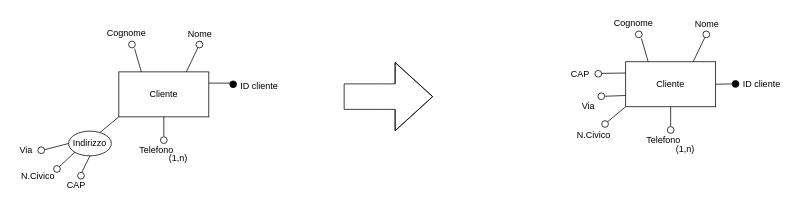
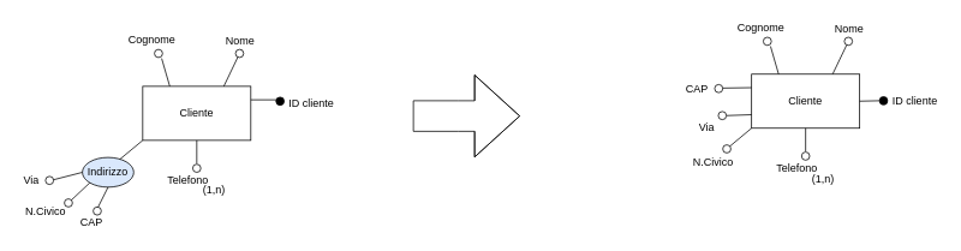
  <mxCell id="0" />
  <mxCell id="1" parent="0" />
  <mxCell id="2" value="Cliente" style="rounded=0;whiteSpace=wrap;html=1;fillColor=#FFFFFF;" parent="1" vertex="1"><mxGeometry x="158" y="95" width="120" height="60" as="geometry" /></mxCell>
  <mxCell id="3" value="" style="endArrow=none;html=1;entryX=0.5;entryY=1;entryDx=0;entryDy=0;" parent="1" target="2" edge="1"><mxGeometry width="50" height="50" relative="1" as="geometry"><mxPoint x="218" y="181" as="sourcePoint" /><mxPoint x="469" y="79" as="targetPoint" /></mxGeometry></mxCell>
  <mxCell id="4" value="" style="endArrow=none;html=1;entryX=0;entryY=1;entryDx=0;entryDy=0;" parent="1" target="2" edge="1"><mxGeometry width="50" height="50" relative="1" as="geometry"><mxPoint x="129" y="179" as="sourcePoint" /><mxPoint x="469" y="79" as="targetPoint" /></mxGeometry></mxCell>
- <mxCell id="5" value="Indirizzo&lt;br&gt;" style="ellipse;whiteSpace=wrap;html=1;fillColor=#FFFFFF;" parent="1" vertex="1"><mxGeometry x="91" y="174" width="57" height="33" as="geometry" /></mxCell>
+ <mxCell id="5" value="Indirizzo&lt;br&gt;" style="ellipse;whiteSpace=wrap;html=1;fillColor=#dae8fc;" parent="1" vertex="1"><mxGeometry x="91" y="174" width="57" height="33" as="geometry" /></mxCell>
  <mxCell id="6" value="" style="endArrow=none;html=1;exitX=0;exitY=1;exitDx=0;exitDy=0;" parent="1" source="11" edge="1"><mxGeometry width="50" height="50" relative="1" as="geometry"><mxPoint x="419" y="322" as="sourcePoint" /><mxPoint x="74" y="224" as="targetPoint" /></mxGeometry></mxCell>
  <mxCell id="7" value="" style="endArrow=none;html=1;exitX=0.5;exitY=1;exitDx=0;exitDy=0;" parent="1" source="5" edge="1"><mxGeometry width="50" height="50" relative="1" as="geometry"><mxPoint x="419" y="322" as="sourcePoint" /><mxPoint x="107" y="232" as="targetPoint" /></mxGeometry></mxCell>
  <mxCell id="8" value="" style="endArrow=none;html=1;exitX=0;exitY=0.5;exitDx=0;exitDy=0;" parent="1" source="5" edge="1"><mxGeometry width="50" height="50" relative="1" as="geometry"><mxPoint x="419" y="322" as="sourcePoint" /><mxPoint x="58" y="199" as="targetPoint" /></mxGeometry></mxCell>
  <mxCell id="9" value="" style="ellipse;whiteSpace=wrap;html=1;aspect=fixed;fillColor=#FFFFFF;" parent="1" vertex="1"><mxGeometry x="50" y="195" width="9" height="9" as="geometry" /></mxCell>
  <mxCell id="10" value="" style="ellipse;whiteSpace=wrap;html=1;aspect=fixed;fillColor=#FFFFFF;" parent="1" vertex="1"><mxGeometry x="103" y="229" width="9" height="9" as="geometry" /></mxCell>
  <mxCell id="11" value="" style="ellipse;whiteSpace=wrap;html=1;aspect=fixed;fillColor=#FFFFFF;" parent="1" vertex="1"><mxGeometry x="71" y="220" width="9" height="9" as="geometry" /></mxCell>
  <mxCell id="12" value="" style="endArrow=none;html=1;exitX=0;exitY=1;exitDx=0;exitDy=0;" parent="1" source="5" target="11" edge="1"><mxGeometry width="50" height="50" relative="1" as="geometry"><mxPoint x="99.216" y="202.091" as="sourcePoint" /><mxPoint x="74" y="224" as="targetPoint" /></mxGeometry></mxCell>
  <mxCell id="13" value="Via" style="text;html=1;align=center;verticalAlign=middle;resizable=0;points=[];autosize=1;" parent="1" vertex="1"><mxGeometry x="20" y="190.5" width="27" height="18" as="geometry" /></mxCell>
  <mxCell id="14" value="N.Civico" style="text;html=1;align=center;verticalAlign=middle;resizable=0;points=[];autosize=1;" parent="1" vertex="1"><mxGeometry x="22" y="224.5" width="55" height="18" as="geometry" /></mxCell>
  <mxCell id="15" value="CAP" style="text;html=1;align=center;verticalAlign=middle;resizable=0;points=[];autosize=1;" parent="1" vertex="1"><mxGeometry x="83" y="238" width="35" height="18" as="geometry" /></mxCell>
  <mxCell id="16" value="" style="ellipse;whiteSpace=wrap;html=1;aspect=fixed;fillColor=#FFFFFF;" parent="1" vertex="1"><mxGeometry x="213.5" y="181.5" width="9" height="9" as="geometry" /></mxCell>
  <mxCell id="17" value="Telefono" style="text;html=1;align=center;verticalAlign=middle;resizable=0;points=[];autosize=1;" parent="1" vertex="1"><mxGeometry x="180" y="190.5" width="55" height="18" as="geometry" /></mxCell>
  <mxCell id="18" value="(1,n)" style="text;html=1;align=center;verticalAlign=middle;resizable=0;points=[];autosize=1;" parent="1" vertex="1"><mxGeometry x="219" y="202" width="35" height="18" as="geometry" /></mxCell>
  <mxCell id="19" value="" style="endArrow=none;html=1;exitX=0.75;exitY=0;exitDx=0;exitDy=0;" parent="1" source="20" edge="1"><mxGeometry width="50" height="50" relative="1" as="geometry"><mxPoint x="250" y="22" as="sourcePoint" /><mxPoint x="264" y="58" as="targetPoint" /></mxGeometry></mxCell>
  <mxCell id="20" value="" style="ellipse;whiteSpace=wrap;html=1;aspect=fixed;fillColor=#FFFFFF;" parent="1" vertex="1"><mxGeometry x="261" y="54" width="9" height="9" as="geometry" /></mxCell>
  <mxCell id="21" value="" style="endArrow=none;html=1;exitX=0.75;exitY=0;exitDx=0;exitDy=0;" parent="1" source="2" target="20" edge="1"><mxGeometry width="50" height="50" relative="1" as="geometry"><mxPoint x="248" y="95" as="sourcePoint" /><mxPoint x="264" y="58" as="targetPoint" /></mxGeometry></mxCell>
  <mxCell id="22" value="Nome" style="text;html=1;align=center;verticalAlign=middle;resizable=0;points=[];autosize=1;" parent="1" vertex="1"><mxGeometry x="244.5" y="36" width="42" height="18" as="geometry" /></mxCell>
  <mxCell id="23" value="" style="endArrow=none;html=1;exitX=0.25;exitY=0;exitDx=0;exitDy=0;" parent="1" source="2" edge="1"><mxGeometry width="50" height="50" relative="1" as="geometry"><mxPoint x="250" y="22" as="sourcePoint" /><mxPoint x="179" y="64" as="targetPoint" /></mxGeometry></mxCell>
  <mxCell id="24" value="" style="ellipse;whiteSpace=wrap;html=1;aspect=fixed;fillColor=#FFFFFF;" parent="1" vertex="1"><mxGeometry x="171" y="54" width="9" height="9" as="geometry" /></mxCell>
  <mxCell id="25" value="Cognome" style="text;html=1;align=center;verticalAlign=middle;resizable=0;points=[];autosize=1;" parent="1" vertex="1"><mxGeometry x="137" y="34" width="62" height="18" as="geometry" /></mxCell>
  <mxCell id="26" value="" style="endArrow=none;html=1;exitX=1;exitY=0.25;exitDx=0;exitDy=0;" parent="1" source="2" edge="1"><mxGeometry width="50" height="50" relative="1" as="geometry"><mxPoint x="278" y="155" as="sourcePoint" /><mxPoint x="309" y="110" as="targetPoint" /></mxGeometry></mxCell>
  <mxCell id="27" value="" style="ellipse;whiteSpace=wrap;html=1;aspect=fixed;fillColor=#000000;" parent="1" vertex="1"><mxGeometry x="306" y="107" width="9" height="9" as="geometry" /></mxCell>
  <mxCell id="28" value="ID cliente" style="text;html=1;align=center;verticalAlign=middle;resizable=0;points=[];autosize=1;" parent="1" vertex="1"><mxGeometry x="315" y="105" width="60" height="18" as="geometry" /></mxCell>
  <mxCell id="29" value="" style="shape=flexArrow;endArrow=classic;html=1;width=34;endSize=16.33;endWidth=56;" parent="1" edge="1"><mxGeometry width="50" height="50" relative="1" as="geometry"><mxPoint x="458" y="128" as="sourcePoint" /><mxPoint x="577" y="128" as="targetPoint" /><Array as="points"><mxPoint x="508" y="128" /></Array></mxGeometry></mxCell>
  <mxCell id="30" value="Cliente" style="rounded=0;whiteSpace=wrap;html=1;fillColor=#FFFFFF;" parent="1" vertex="1"><mxGeometry x="834" y="81.5" width="120" height="60" as="geometry" /></mxCell>
  <mxCell id="31" value="" style="endArrow=none;html=1;entryX=0.5;entryY=1;entryDx=0;entryDy=0;" parent="1" target="30" edge="1"><mxGeometry width="50" height="50" relative="1" as="geometry"><mxPoint x="894" y="167.5" as="sourcePoint" /><mxPoint x="1145" y="65.5" as="targetPoint" /></mxGeometry></mxCell>
  <mxCell id="32" value="" style="ellipse;whiteSpace=wrap;html=1;aspect=fixed;fillColor=#FFFFFF;" parent="1" vertex="1"><mxGeometry x="889.5" y="168" width="9" height="9" as="geometry" /></mxCell>
  <mxCell id="33" value="Telefono" style="text;html=1;align=center;verticalAlign=middle;resizable=0;points=[];autosize=1;" parent="1" vertex="1"><mxGeometry x="856" y="177" width="55" height="18" as="geometry" /></mxCell>
  <mxCell id="34" value="(1,n)" style="text;html=1;align=center;verticalAlign=middle;resizable=0;points=[];autosize=1;" parent="1" vertex="1"><mxGeometry x="895" y="188.5" width="35" height="18" as="geometry" /></mxCell>
  <mxCell id="35" value="" style="endArrow=none;html=1;exitX=0.75;exitY=0;exitDx=0;exitDy=0;" parent="1" source="36" edge="1"><mxGeometry width="50" height="50" relative="1" as="geometry"><mxPoint x="926" y="8.5" as="sourcePoint" /><mxPoint x="940" y="44.5" as="targetPoint" /></mxGeometry></mxCell>
  <mxCell id="36" value="" style="ellipse;whiteSpace=wrap;html=1;aspect=fixed;fillColor=#FFFFFF;" parent="1" vertex="1"><mxGeometry x="937" y="40.5" width="9" height="9" as="geometry" /></mxCell>
  <mxCell id="37" value="" style="endArrow=none;html=1;exitX=0.75;exitY=0;exitDx=0;exitDy=0;" parent="1" source="30" target="36" edge="1"><mxGeometry width="50" height="50" relative="1" as="geometry"><mxPoint x="924" y="81.5" as="sourcePoint" /><mxPoint x="940" y="44.5" as="targetPoint" /></mxGeometry></mxCell>
  <mxCell id="38" value="Nome" style="text;html=1;align=center;verticalAlign=middle;resizable=0;points=[];autosize=1;" parent="1" vertex="1"><mxGeometry x="920.5" y="22.5" width="42" height="18" as="geometry" /></mxCell>
  <mxCell id="39" value="" style="endArrow=none;html=1;exitX=0.25;exitY=0;exitDx=0;exitDy=0;" parent="1" source="30" edge="1"><mxGeometry width="50" height="50" relative="1" as="geometry"><mxPoint x="926" y="8.5" as="sourcePoint" /><mxPoint x="855" y="50.5" as="targetPoint" /></mxGeometry></mxCell>
  <mxCell id="40" value="" style="ellipse;whiteSpace=wrap;html=1;aspect=fixed;fillColor=#FFFFFF;" parent="1" vertex="1"><mxGeometry x="847" y="40.5" width="9" height="9" as="geometry" /></mxCell>
  <mxCell id="41" value="Cognome" style="text;html=1;align=center;verticalAlign=middle;resizable=0;points=[];autosize=1;" parent="1" vertex="1"><mxGeometry x="813" y="20.5" width="62" height="18" as="geometry" /></mxCell>
  <mxCell id="42" value="" style="endArrow=none;html=1;exitX=1;exitY=0.5;exitDx=0;exitDy=0;" parent="1" source="53" edge="1"><mxGeometry width="50" height="50" relative="1" as="geometry"><mxPoint x="926" y="108.5" as="sourcePoint" /><mxPoint x="982" y="112" as="targetPoint" /></mxGeometry></mxCell>
  <mxCell id="43" value="ID cliente" style="text;html=1;align=center;verticalAlign=middle;resizable=0;points=[];autosize=1;" parent="1" vertex="1"><mxGeometry x="985" y="102" width="60" height="18" as="geometry" /></mxCell>
  <mxCell id="44" value="" style="endArrow=none;html=1;entryX=0;entryY=0.75;entryDx=0;entryDy=0;" parent="1" source="45" target="30" edge="1"><mxGeometry width="50" height="50" relative="1" as="geometry"><mxPoint x="801" y="127" as="sourcePoint" /><mxPoint x="767" y="228" as="targetPoint" /></mxGeometry></mxCell>
  <mxCell id="45" value="" style="ellipse;whiteSpace=wrap;html=1;aspect=fixed;fillColor=#FFFFFF;" parent="1" vertex="1"><mxGeometry x="797" y="123" width="9" height="9" as="geometry" /></mxCell>
  <mxCell id="46" value="Via" style="text;html=1;align=center;verticalAlign=middle;resizable=0;points=[];autosize=1;" parent="1" vertex="1"><mxGeometry x="770" y="132" width="27" height="18" as="geometry" /></mxCell>
  <mxCell id="47" value="" style="endArrow=none;html=1;entryX=0;entryY=1;entryDx=0;entryDy=0;" parent="1" target="30" edge="1"><mxGeometry width="50" height="50" relative="1" as="geometry"><mxPoint x="807" y="164" as="sourcePoint" /><mxPoint x="547" y="228" as="targetPoint" /></mxGeometry></mxCell>
  <mxCell id="48" value="" style="ellipse;whiteSpace=wrap;html=1;aspect=fixed;fillColor=#FFFFFF;" parent="1" vertex="1"><mxGeometry x="802" y="160" width="9" height="9" as="geometry" /></mxCell>
  <mxCell id="49" value="" style="endArrow=none;html=1;entryX=0;entryY=0.25;entryDx=0;entryDy=0;" parent="1" target="30" edge="1"><mxGeometry width="50" height="50" relative="1" as="geometry"><mxPoint x="800" y="97" as="sourcePoint" /><mxPoint x="546" y="229" as="targetPoint" /></mxGeometry></mxCell>
  <mxCell id="50" value="" style="ellipse;whiteSpace=wrap;html=1;aspect=fixed;fillColor=#FFFFFF;" parent="1" vertex="1"><mxGeometry x="793" y="93" width="9" height="9" as="geometry" /></mxCell>
  <mxCell id="51" value="CAP" style="text;html=1;align=center;verticalAlign=middle;resizable=0;points=[];autosize=1;" parent="1" vertex="1"><mxGeometry x="755" y="88.5" width="35" height="18" as="geometry" /></mxCell>
  <mxCell id="52" value="N.Civico" style="text;html=1;align=center;verticalAlign=middle;resizable=0;points=[];autosize=1;" parent="1" vertex="1"><mxGeometry x="763" y="170.5" width="55" height="18" as="geometry" /></mxCell>
  <mxCell id="53" value="" style="ellipse;whiteSpace=wrap;html=1;aspect=fixed;fillColor=#000000;" parent="1" vertex="1"><mxGeometry x="976" y="106.5" width="9" height="9" as="geometry" /></mxCell>
  <mxCell id="54" value="" style="endArrow=none;html=1;exitX=1;exitY=0.5;exitDx=0;exitDy=0;" edge="1" parent="1" source="30" target="53"><mxGeometry width="50" height="50" relative="1" as="geometry"><mxPoint x="954" y="111.5" as="sourcePoint" /><mxPoint x="982" y="112" as="targetPoint" /></mxGeometry></mxCell>
